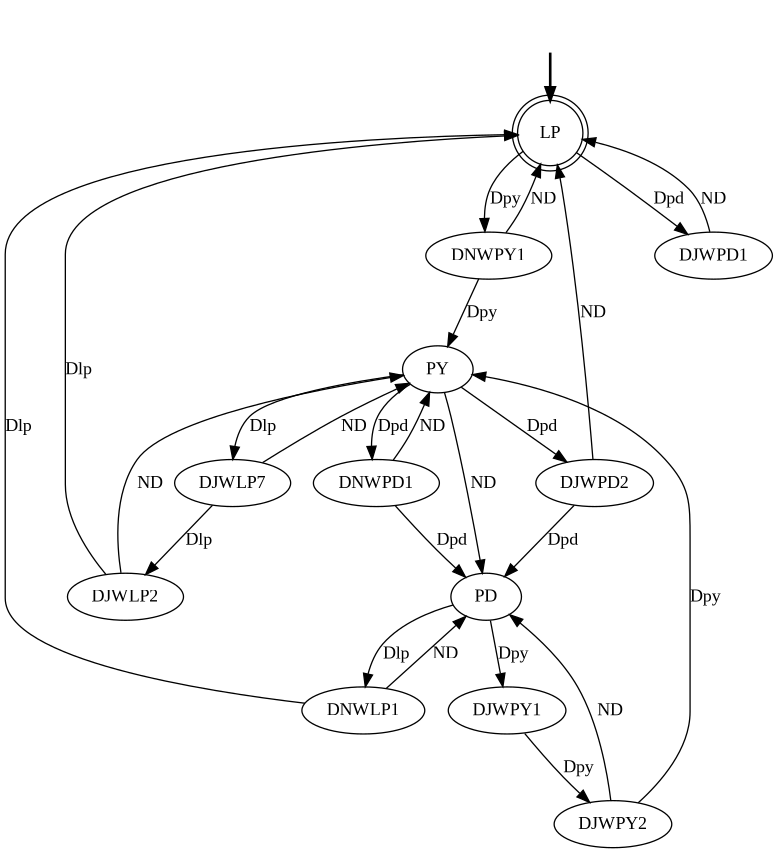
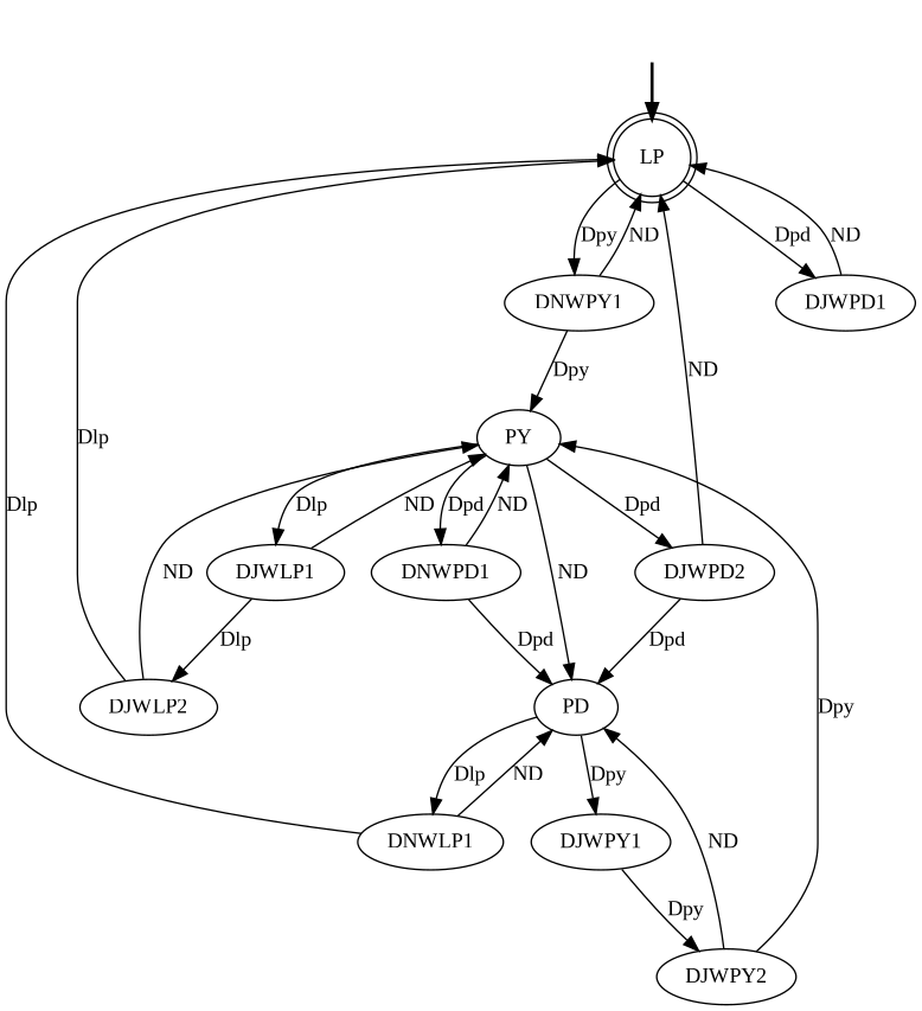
  digraph {
    fontname="Liberation Serif"
    node [fontname="Liberation Serif"]
    edge [fontname="Liberation Serif"]
    fake [style=invisible]
    LP [root=true shape=doublecircle]
    DNWPY1
    DJWPD1
    PY
    PD
    DNWPD1
    DJWPD2
-   DJWLP1 [label=DJWLP7]
+   DJWLP1
    DJWPY1
    DJWPY2
    DNWLP1
    DJWLP2
    fake -> LP [style=bold]
    LP -> DNWPY1 [label=Dpy]
    LP -> DJWPD1 [label=Dpd]
    DNWPY1 -> LP [label=ND]
    DNWPY1 -> PY [label=Dpy]
    DJWPD1 -> LP [label=ND]
    PY -> PD [label=ND]
    PY -> DNWPD1 [label=Dpd]
    PY -> DJWPD2 [label=Dpd]
    PY -> DJWLP1 [label=Dlp]
    PD -> DJWPY1 [label=Dpy]
    PD -> DNWLP1 [label=Dlp]
    DNWPD1 -> PY [label=ND]
    DNWPD1 -> PD [label=Dpd]
    DJWPD2 -> LP [label=ND]
    DJWPD2 -> PD [label=Dpd]
    DJWLP1 -> PY [label=ND]
    DJWLP1 -> DJWLP2 [label=Dlp]
    DJWPY1 -> DJWPY2 [label=Dpy]
    DJWPY2 -> PY [label=Dpy]
    DJWPY2 -> PD [label=ND]
    DNWLP1 -> LP [label=Dlp]
    DNWLP1 -> PD [label=ND]
    DJWLP2 -> LP [label=Dlp]
    DJWLP2 -> PY [label=ND]
  }
